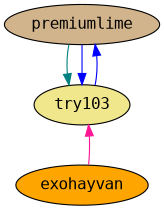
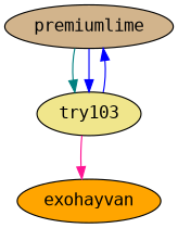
  digraph {
    fontname="DejaVu Sans Mono"
    node [fontname="DejaVu Sans Mono" style=filled]
    edge [color=blue fontname="DejaVu Sans Mono"]
    premiumlime [fillcolor=tan]
    n2 [fillcolor=khaki label=try103]
    exohayvan [fillcolor=orange]
    premiumlime -> n2 [color=teal]
    premiumlime -> n2
    n2 -> premiumlime
-   exohayvan -> n2 [color=deeppink]
+   n2 -> exohayvan [color=deeppink]
  }
